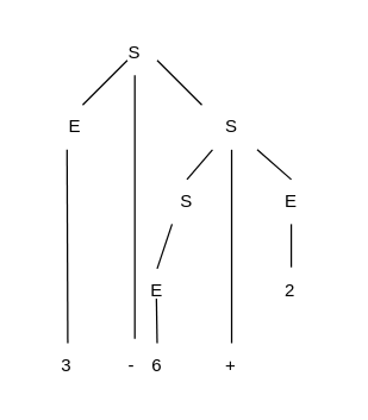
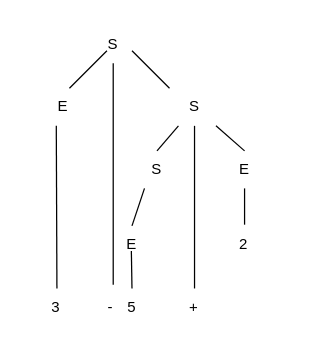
  <mxCell id="0" />
  <mxCell id="1" parent="0" />
  <mxCell id="2" value="S" style="text;html=1;strokeColor=none;fillColor=none;align=center;verticalAlign=middle;whiteSpace=wrap;rounded=0;" vertex="1" parent="1"><mxGeometry x="60" y="20" width="60" height="30" as="geometry" /></mxCell>
  <mxCell id="3" value="S" style="text;html=1;strokeColor=none;fillColor=none;align=center;verticalAlign=middle;whiteSpace=wrap;rounded=0;" vertex="1" parent="1"><mxGeometry x="95" y="120" width="60" height="30" as="geometry" /></mxCell>
  <mxCell id="4" value="S" style="text;html=1;strokeColor=none;fillColor=none;align=center;verticalAlign=middle;whiteSpace=wrap;rounded=0;" vertex="1" parent="1"><mxGeometry x="125" y="70" width="60" height="30" as="geometry" /></mxCell>
  <mxCell id="5" value="" style="endArrow=none;html=1;rounded=0;" edge="1" parent="1"><mxGeometry width="50" height="50" relative="1" as="geometry"><mxPoint x="55" y="70" as="sourcePoint" /><mxPoint x="85" y="40" as="targetPoint" /></mxGeometry></mxCell>
  <mxCell id="6" value="" style="endArrow=none;html=1;rounded=0;" edge="1" parent="1" target="4"><mxGeometry width="50" height="50" relative="1" as="geometry"><mxPoint x="125" y="120" as="sourcePoint" /><mxPoint x="40" y="90" as="targetPoint" /></mxGeometry></mxCell>
  <mxCell id="7" value="E" style="text;html=1;strokeColor=none;fillColor=none;align=center;verticalAlign=middle;whiteSpace=wrap;rounded=0;" vertex="1" parent="1"><mxGeometry x="20" y="70" width="60" height="30" as="geometry" /></mxCell>
  <mxCell id="8" value="" style="endArrow=none;html=1;rounded=0;" edge="1" parent="1"><mxGeometry width="50" height="50" relative="1" as="geometry"><mxPoint x="135" y="70" as="sourcePoint" /><mxPoint x="105" y="40" as="targetPoint" /></mxGeometry></mxCell>
  <mxCell id="9" value="E" style="text;html=1;strokeColor=none;fillColor=none;align=center;verticalAlign=middle;whiteSpace=wrap;rounded=0;" vertex="1" parent="1"><mxGeometry x="95" y="180" width="20" height="30" as="geometry" /></mxCell>
  <mxCell id="10" value="" style="endArrow=none;html=1;rounded=0;" edge="1" parent="1"><mxGeometry width="50" height="50" relative="1" as="geometry"><mxPoint x="105" y="180" as="sourcePoint" /><mxPoint x="115" y="150" as="targetPoint" /></mxGeometry></mxCell>
  <mxCell id="11" value="E" style="text;html=1;strokeColor=none;fillColor=none;align=center;verticalAlign=middle;whiteSpace=wrap;rounded=0;" vertex="1" parent="1"><mxGeometry x="165" y="120" width="60" height="30" as="geometry" /></mxCell>
  <mxCell id="12" value="" style="endArrow=none;html=1;rounded=0;" edge="1" parent="1" target="4"><mxGeometry width="50" height="50" relative="1" as="geometry"><mxPoint x="195" y="120" as="sourcePoint" /><mxPoint x="181" y="100" as="targetPoint" /></mxGeometry></mxCell>
  <mxCell id="13" value="" style="endArrow=none;html=1;rounded=0;" edge="1" parent="1"><mxGeometry width="50" height="50" relative="1" as="geometry"><mxPoint x="105" y="230" as="sourcePoint" /><mxPoint x="104.5" y="200" as="targetPoint" /></mxGeometry></mxCell>
- <mxCell id="14" value="6" style="text;html=1;strokeColor=none;fillColor=none;align=center;verticalAlign=middle;whiteSpace=wrap;rounded=0;" vertex="1" parent="1"><mxGeometry x="100" y="230" width="10" height="30" as="geometry" /></mxCell>
+ <mxCell id="14" value="5" style="text;html=1;strokeColor=none;fillColor=none;align=center;verticalAlign=middle;whiteSpace=wrap;rounded=0;" vertex="1" parent="1"><mxGeometry x="100" y="230" width="10" height="30" as="geometry" /></mxCell>
  <mxCell id="15" value="" style="endArrow=none;html=1;rounded=0;exitX=0.5;exitY=-0.033;exitDx=0;exitDy=0;exitPerimeter=0;" edge="1" parent="1" source="16" target="11"><mxGeometry width="50" height="50" relative="1" as="geometry"><mxPoint x="85" y="180" as="sourcePoint" /><mxPoint x="84.5" y="150" as="targetPoint" /></mxGeometry></mxCell>
  <mxCell id="16" value="2" style="text;strokeColor=none;fillColor=none;align=left;verticalAlign=middle;spacingLeft=4;spacingRight=4;overflow=hidden;points=[[0,0.5],[1,0.5]];portConstraint=eastwest;rotatable=0;whiteSpace=wrap;html=1;" vertex="1" parent="1"><mxGeometry x="185" y="180" width="20" height="30" as="geometry" /></mxCell>
  <mxCell id="17" value="" style="endArrow=none;html=1;rounded=0;" edge="1" parent="1" source="18"><mxGeometry width="50" height="50" relative="1" as="geometry"><mxPoint x="155" y="130" as="sourcePoint" /><mxPoint x="155" y="100" as="targetPoint" /></mxGeometry></mxCell>
  <mxCell id="18" value="+" style="text;strokeColor=none;fillColor=none;align=left;verticalAlign=middle;spacingLeft=4;spacingRight=4;overflow=hidden;points=[[0,0.5],[1,0.5]];portConstraint=eastwest;rotatable=0;whiteSpace=wrap;html=1;" vertex="1" parent="1"><mxGeometry x="145" y="230" width="20" height="30" as="geometry" /></mxCell>
  <mxCell id="19" value="" style="endArrow=none;html=1;rounded=0;entryX=0.5;entryY=1;entryDx=0;entryDy=0;exitX=0.5;exitY=-0.1;exitDx=0;exitDy=0;exitPerimeter=0;" edge="1" parent="1" source="22" target="2"><mxGeometry width="50" height="50" relative="1" as="geometry"><mxPoint x="100" y="233" as="sourcePoint" /><mxPoint x="94.5" y="160" as="targetPoint" /></mxGeometry></mxCell>
  <mxCell id="20" value="" style="endArrow=none;html=1;rounded=0;entryX=0.5;entryY=1;entryDx=0;entryDy=0;" edge="1" parent="1"><mxGeometry width="50" height="50" relative="1" as="geometry"><mxPoint x="45" y="230" as="sourcePoint" /><mxPoint x="44.5" y="100" as="targetPoint" /></mxGeometry></mxCell>
  <mxCell id="21" value="3" style="text;strokeColor=none;fillColor=none;align=left;verticalAlign=middle;spacingLeft=4;spacingRight=4;overflow=hidden;points=[[0,0.5],[1,0.5]];portConstraint=eastwest;rotatable=0;whiteSpace=wrap;html=1;" vertex="1" parent="1"><mxGeometry x="35" y="230" width="20" height="30" as="geometry" /></mxCell>
  <mxCell id="22" value="-" style="text;strokeColor=none;fillColor=none;align=left;verticalAlign=middle;spacingLeft=4;spacingRight=4;overflow=hidden;points=[[0,0.5],[1,0.5]];portConstraint=eastwest;rotatable=0;whiteSpace=wrap;html=1;" vertex="1" parent="1"><mxGeometry x="80" y="230" width="20" height="30" as="geometry" /></mxCell>
